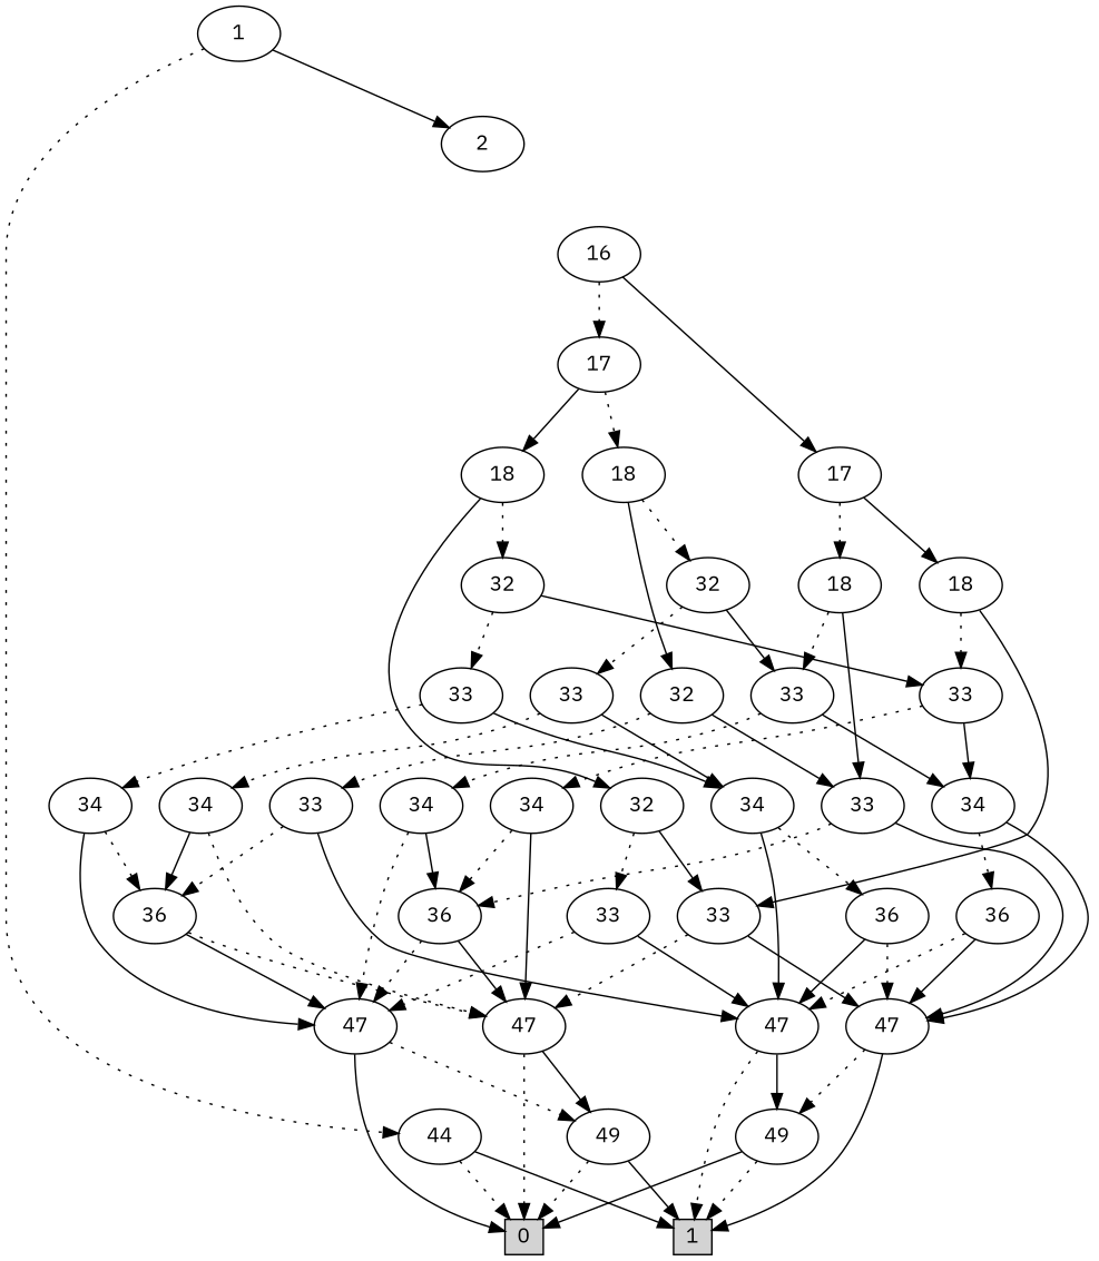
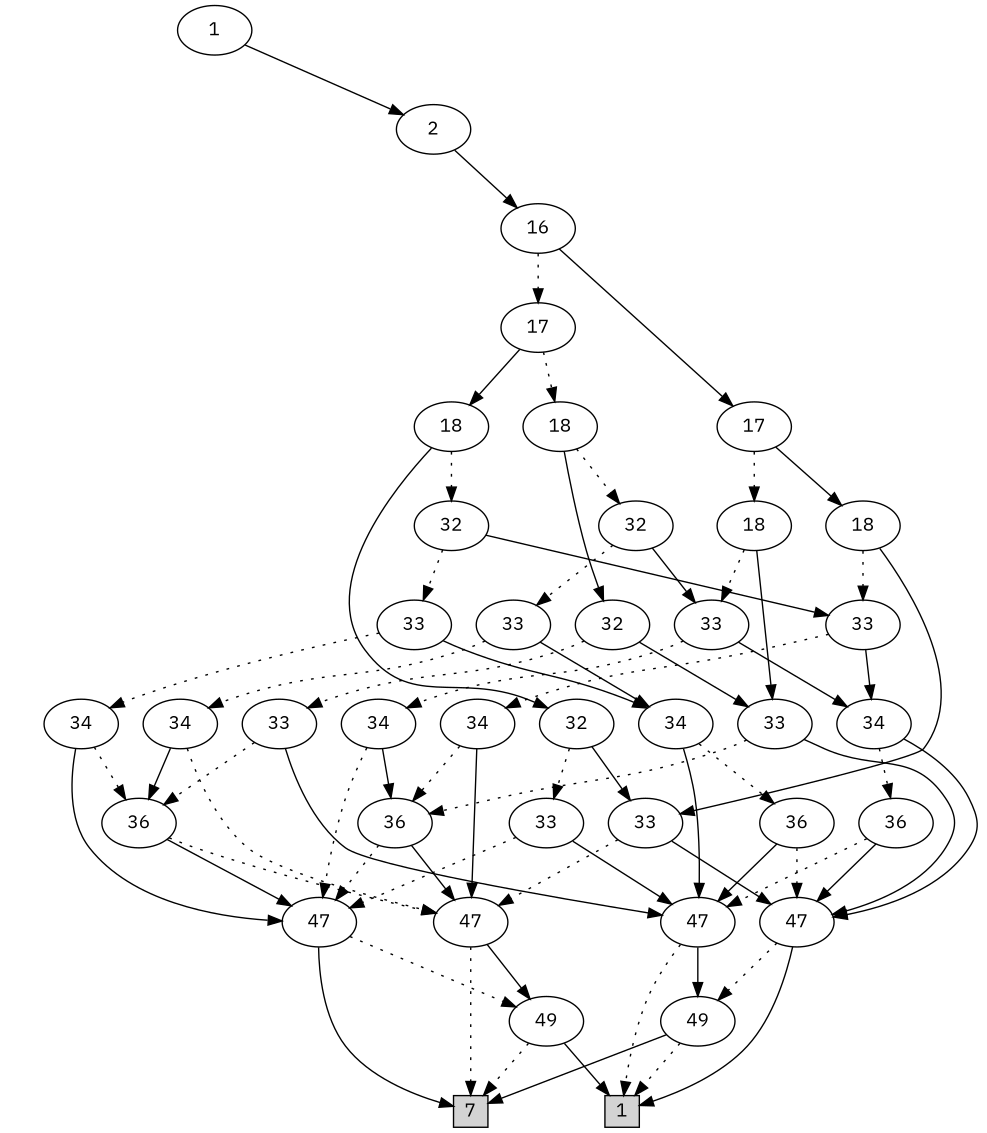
  digraph {
    fontname="IBM Plex Sans"
    node [fontname="IBM Plex Sans"]
    edge [fontname="IBM Plex Sans" style=filled]
-   n1 [height=0.3 label=0 shape=box style=filled width=0.3]
+   n1 [height=0.3 label=7 shape=box style=filled width=0.3]
    n2 [height=0.3 label=1 shape=box style=filled width=0.3]
    n3 [label=1]
-   n4 [label=44]
    n5 [label=2]
    n6 [label=16]
    n7 [label=17]
    n8 [label=17]
    n9 [label=18]
    n10 [label=18]
    n11 [label=18]
    n12 [label=18]
    n13 [label=32]
    n14 [label=32]
    n15 [label=32]
    n16 [label=32]
    n17 [label=33]
    n18 [label=33]
    n19 [label=33]
    n20 [label=33]
    n21 [label=33]
    n22 [label=33]
    n23 [label=33]
    n24 [label=33]
    n25 [label=34]
    n26 [label=34]
    n27 [label=34]
    n28 [label=34]
    n29 [label=36]
    n30 [label=47]
    n31 [label=47]
    n32 [label=36]
    n33 [label=47]
    n34 [label=36]
    n35 [label=47]
    n36 [label=36]
    n37 [label=49]
    n38 [label=49]
    n39 [label=34]
    n40 [label=34]
-   n3 -> n4 [style=dotted]
    n3 -> n5
-   n4 -> n1 [style=dotted]
-   n4 -> n2
+   n5 -> n6
    n6 -> n7 [style=dotted]
    n6 -> n8
    n7 -> n9 [style=dotted]
    n7 -> n10
    n8 -> n11 [style=dotted]
    n8 -> n12
    n9 -> n13 [style=dotted]
    n9 -> n14
    n10 -> n15 [style=dotted]
    n10 -> n16
    n11 -> n17 [style=dotted]
    n11 -> n18
    n12 -> n19 [style=dotted]
    n12 -> n20
    n13 -> n17
    n13 -> n21 [style=dotted]
    n14 -> n18
    n14 -> n22 [style=dotted]
    n15 -> n19
    n15 -> n23 [style=dotted]
    n16 -> n20
    n16 -> n24 [style=dotted]
    n17 -> n27 [style=dotted]
    n17 -> n28
    n18 -> n31
    n18 -> n32 [style=dotted]
    n19 -> n28
    n19 -> n40 [style=dotted]
    n20 -> n31
    n20 -> n33 [style=dotted]
    n21 -> n25 [style=dotted]
    n21 -> n26
    n22 -> n29 [style=dotted]
    n22 -> n30
    n23 -> n26
    n23 -> n39 [style=dotted]
    n24 -> n30
    n24 -> n35 [style=dotted]
    n25 -> n29
    n25 -> n33 [style=dotted]
    n26 -> n30
    n26 -> n34 [style=dotted]
    n27 -> n32
    n27 -> n35 [style=dotted]
    n28 -> n31
    n28 -> n36 [style=dotted]
    n29 -> n33 [style=dotted]
    n29 -> n35
    n30 -> n2 [style=dotted]
    n30 -> n38
    n31 -> n2
    n31 -> n38 [style=dotted]
    n32 -> n33
    n32 -> n35 [style=dotted]
    n33 -> n1 [style=dotted]
    n33 -> n37
    n34 -> n30
    n34 -> n31 [style=dotted]
    n35 -> n1
    n35 -> n37 [style=dotted]
    n36 -> n30 [style=dotted]
    n36 -> n31
    n37 -> n1 [style=dotted]
    n37 -> n2
    n38 -> n1
    n38 -> n2 [style=dotted]
    n39 -> n29 [style=dotted]
    n39 -> n35
    n40 -> n32 [style=dotted]
    n40 -> n33
  }
